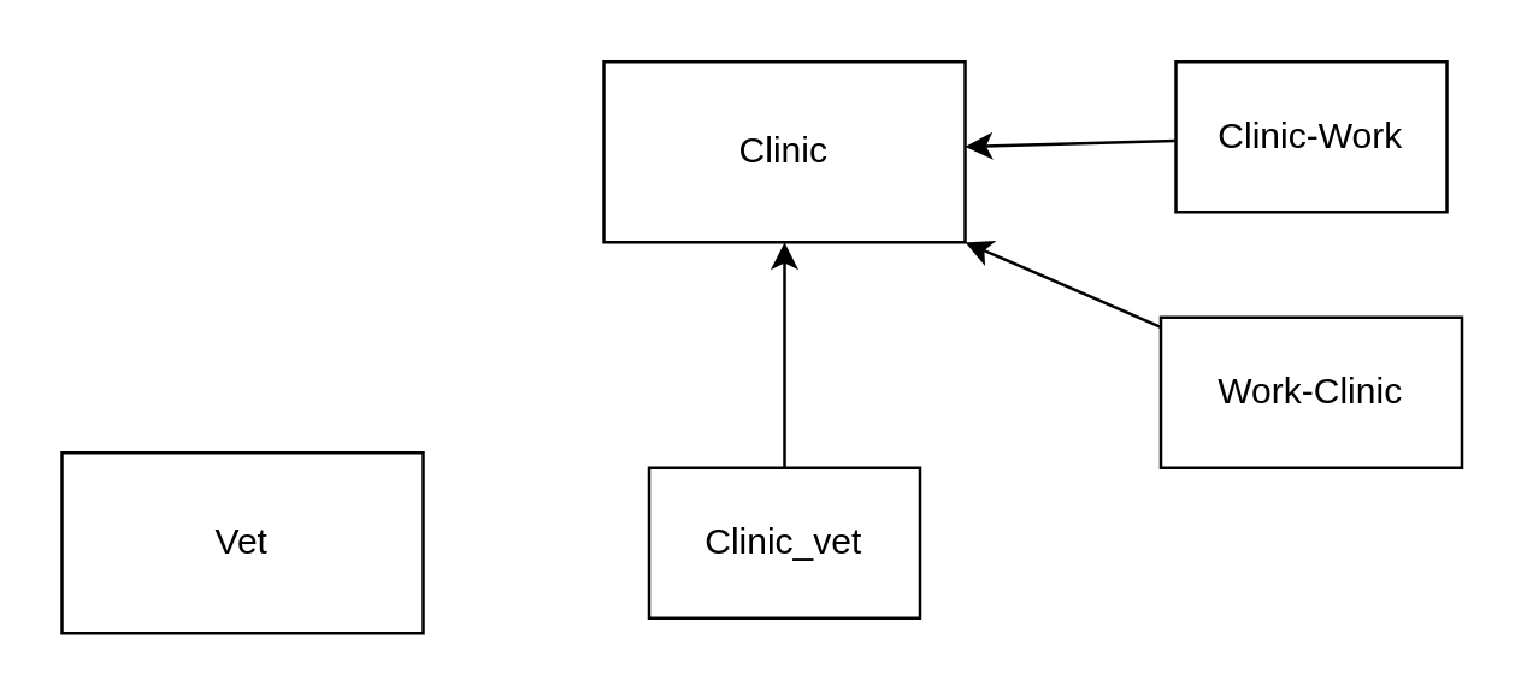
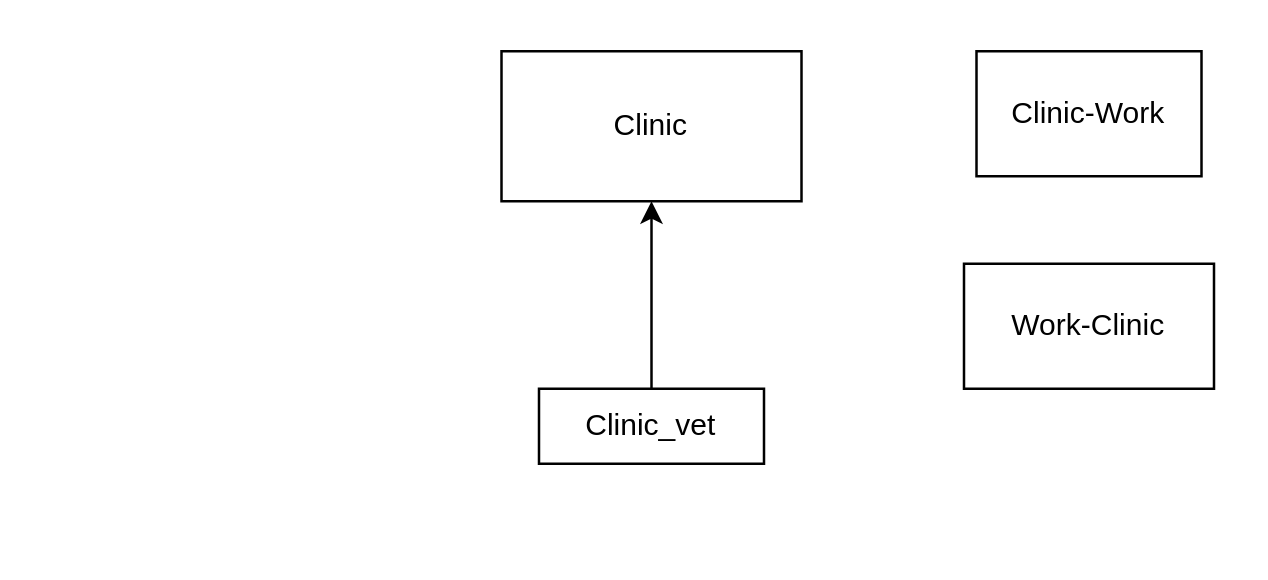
  <mxCell id="0" />
  <mxCell id="1" parent="0" />
  <mxCell id="2" value="Clinic" style="rounded=0;whiteSpace=wrap;html=1;" vertex="1" parent="1"><mxGeometry x="200" y="20" width="120" height="60" as="geometry" /></mxCell>
- <mxCell id="3" style="edgeStyle=none;html=1;entryX=1;entryY=1;entryDx=0;entryDy=0;" edge="1" parent="1" source="4" target="2"><mxGeometry relative="1" as="geometry" /></mxCell>
  <mxCell id="4" value="Work-Clinic" style="rounded=0;whiteSpace=wrap;html=1;" vertex="1" parent="1"><mxGeometry x="385" y="105" width="100" height="50" as="geometry" /></mxCell>
- <mxCell id="5" style="edgeStyle=none;html=1;" edge="1" parent="1" source="6" target="2"><mxGeometry relative="1" as="geometry" /></mxCell>
  <mxCell id="6" value="Clinic-Work" style="rounded=0;whiteSpace=wrap;html=1;" vertex="1" parent="1"><mxGeometry x="390" y="20" width="90" height="50" as="geometry" /></mxCell>
  <mxCell id="7" style="edgeStyle=none;html=1;entryX=0.5;entryY=1;entryDx=0;entryDy=0;" edge="1" parent="1" source="8" target="2"><mxGeometry relative="1" as="geometry" /></mxCell>
- <mxCell id="8" value="Clinic_vet&lt;br&gt;" style="rounded=0;whiteSpace=wrap;html=1;" vertex="1" parent="1"><mxGeometry x="215" y="155" width="90" height="50" as="geometry" /></mxCell>
- <mxCell id="9" value="Vet" style="rounded=0;whiteSpace=wrap;html=1;" vertex="1" parent="1"><mxGeometry x="20" y="150" width="120" height="60" as="geometry" /></mxCell>
+ <mxCell id="8" value="Clinic_vet&lt;br&gt;" style="rounded=0;whiteSpace=wrap;html=1;" vertex="1" parent="1"><mxGeometry x="215" y="155" width="90" height="30" as="geometry" /></mxCell>
